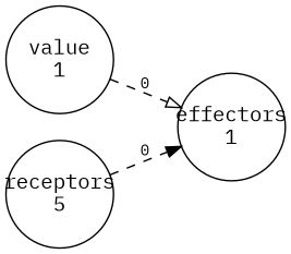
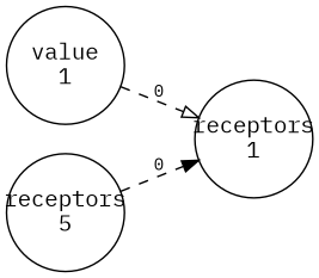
  digraph {
    fontname="IBM Plex Mono"
    rankdir=LR
    node [fixedsize=true fontname="IBM Plex Mono" shape=circle]
    edge [fontname="IBM Plex Mono" fontsize=10 style=dashed]
    n1 [height=1 label="value\n1"]
-   n2 [height=1 label="effectors\n1"]
+   n2 [height=1 label="receptors\n1"]
    n3 [height=1 label="receptors\n5"]
    n1 -> n2 [arrowhead=onormal label=0]
    n3 -> n2 [arrowhead=normal label=0]
  }
